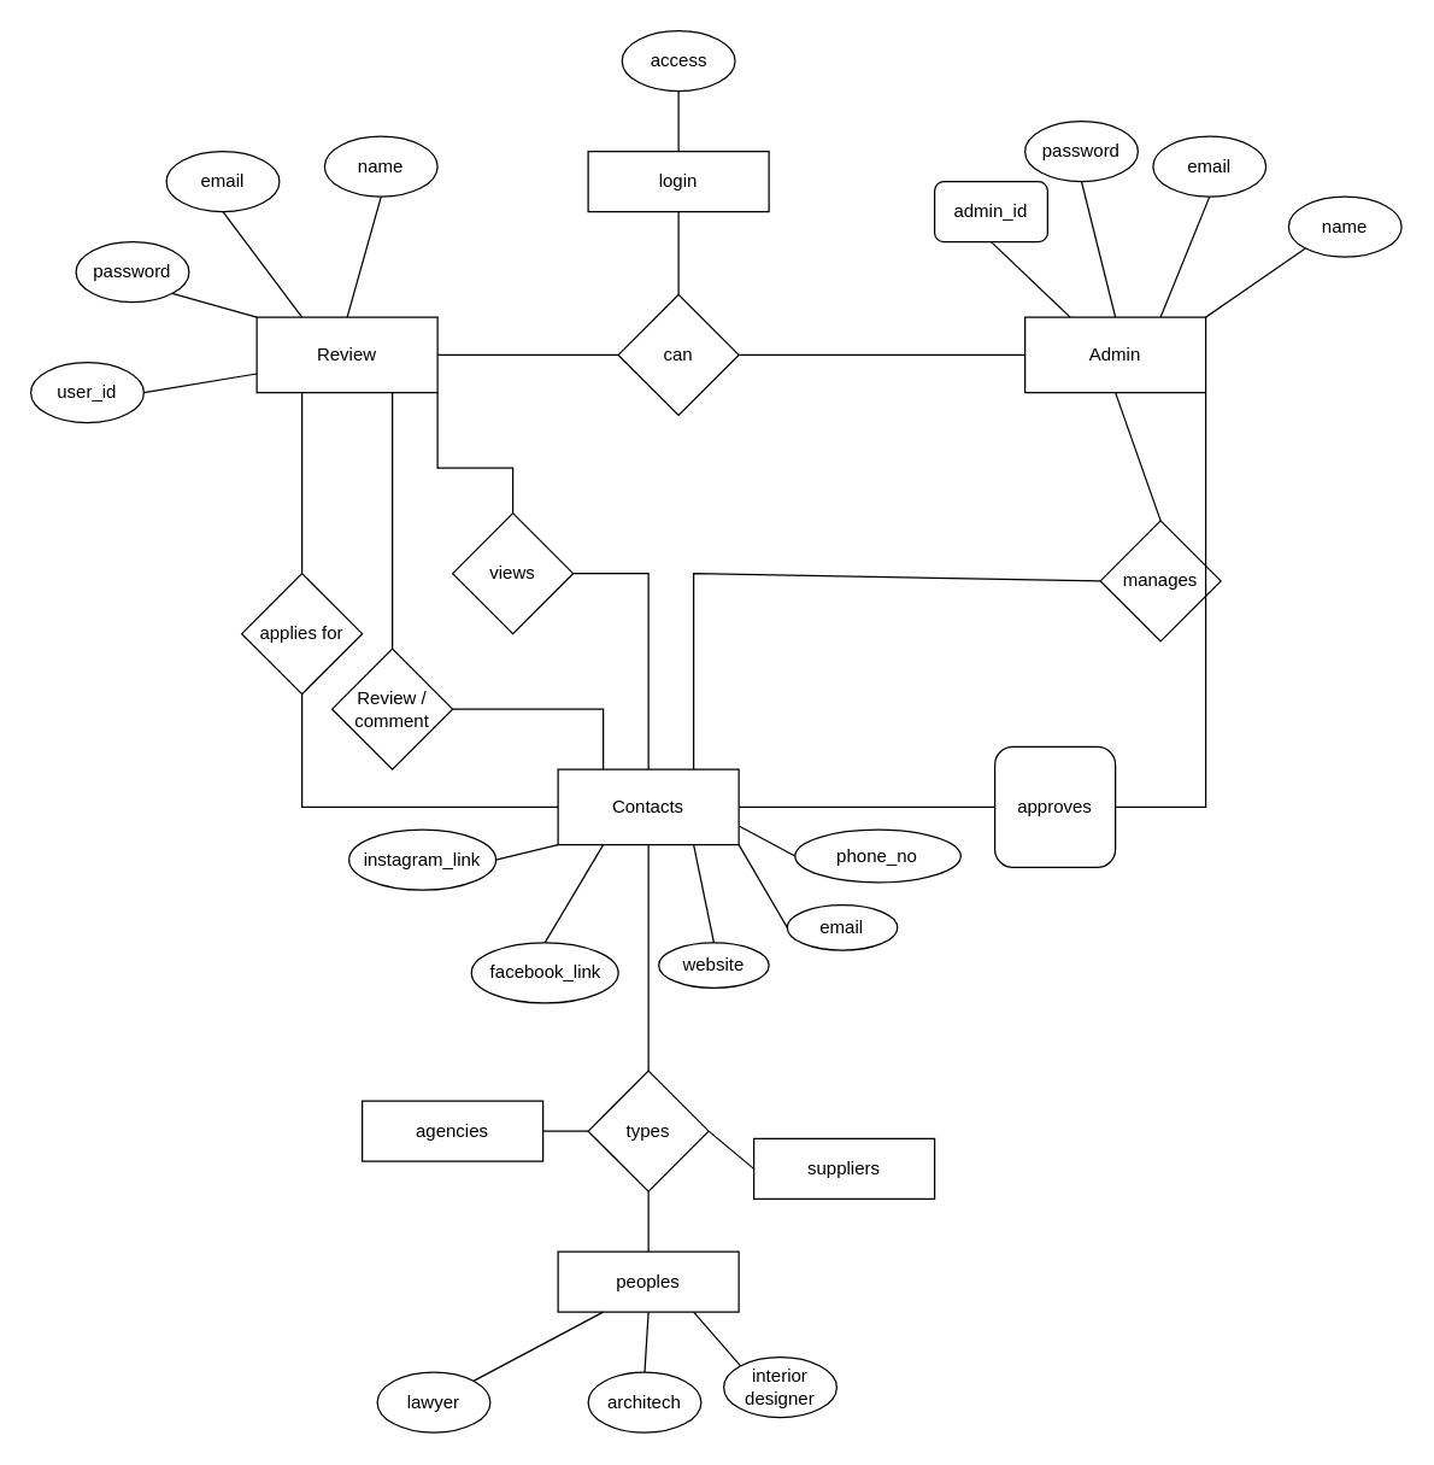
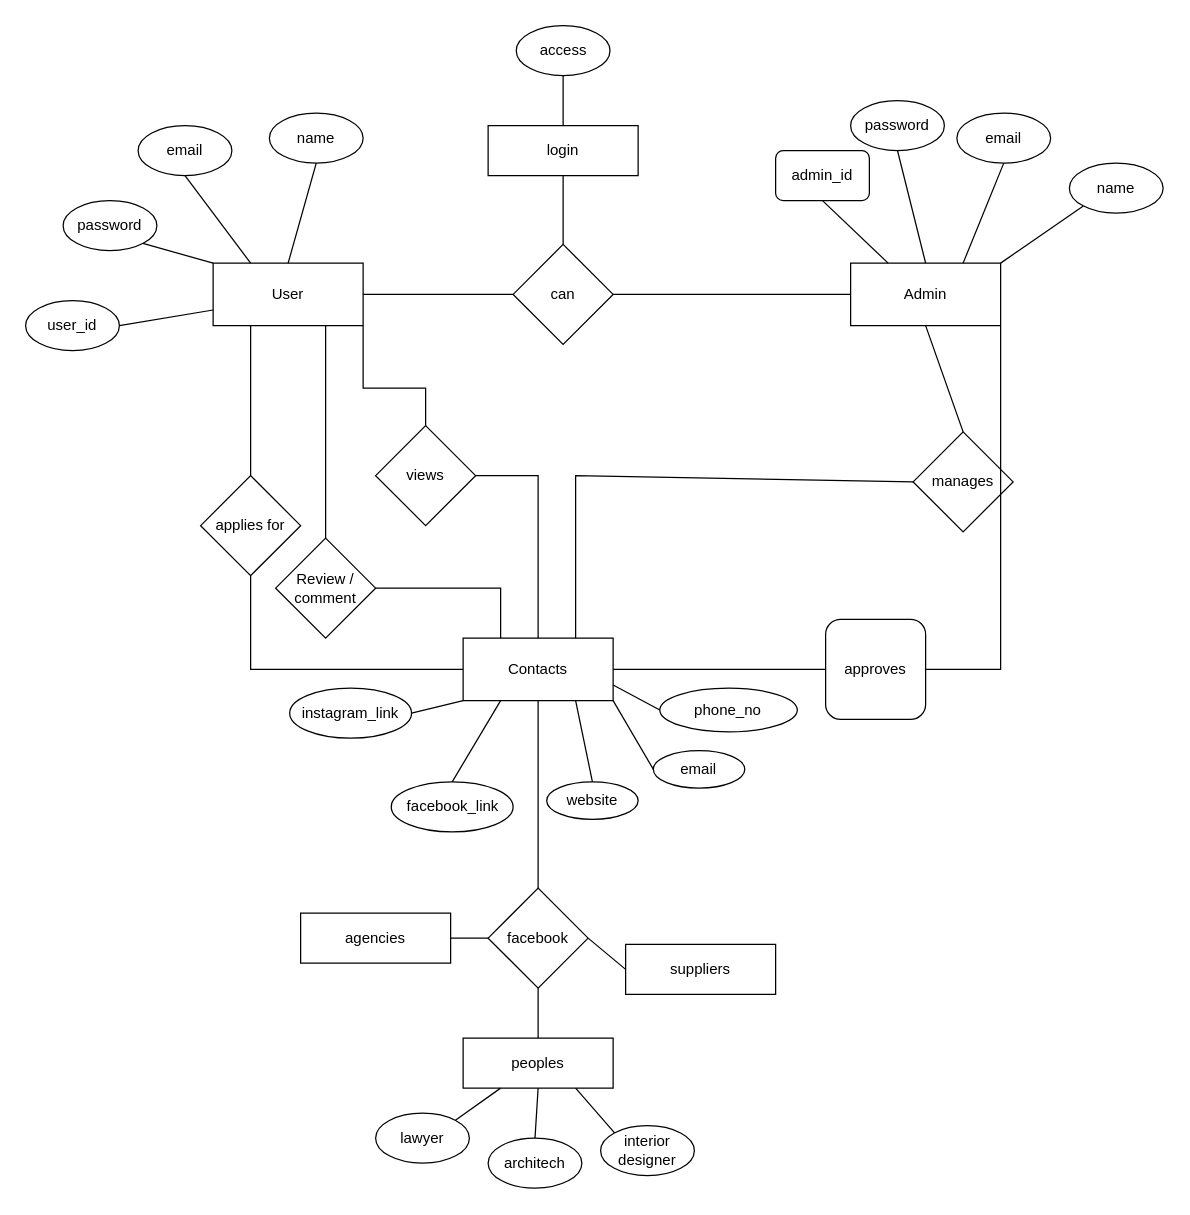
  <mxCell id="0" />
  <mxCell id="1" parent="0" />
- <mxCell id="2" value="Review" style="rounded=0;whiteSpace=wrap;html=1;" vertex="1" parent="1"><mxGeometry x="170" y="210" width="120" height="50" as="geometry" /></mxCell>
+ <mxCell id="2" value="User" style="rounded=0;whiteSpace=wrap;html=1;" vertex="1" parent="1"><mxGeometry x="170" y="210" width="120" height="50" as="geometry" /></mxCell>
  <mxCell id="3" value="email" style="ellipse;whiteSpace=wrap;html=1;" vertex="1" parent="1"><mxGeometry x="110" y="100" width="75" height="40" as="geometry" /></mxCell>
  <mxCell id="4" value="password" style="ellipse;whiteSpace=wrap;html=1;" vertex="1" parent="1"><mxGeometry x="50" y="160" width="75" height="40" as="geometry" /></mxCell>
  <mxCell id="5" value="user_id" style="ellipse;whiteSpace=wrap;html=1;" vertex="1" parent="1"><mxGeometry x="20" y="240" width="75" height="40" as="geometry" /></mxCell>
  <mxCell id="6" value="name" style="ellipse;whiteSpace=wrap;html=1;" vertex="1" parent="1"><mxGeometry x="215" y="90" width="75" height="40" as="geometry" /></mxCell>
  <mxCell id="7" value="can" style="rhombus;whiteSpace=wrap;html=1;" vertex="1" parent="1"><mxGeometry x="410" y="195" width="80" height="80" as="geometry" /></mxCell>
  <mxCell id="8" value="" style="endArrow=none;html=1;rounded=0;entryX=0.5;entryY=1;entryDx=0;entryDy=0;exitX=0.25;exitY=0;exitDx=0;exitDy=0;" edge="1" parent="1" source="2" target="3"><mxGeometry width="50" height="50" relative="1" as="geometry"><mxPoint x="256" y="126" as="sourcePoint" /><mxPoint x="218" y="80" as="targetPoint" /></mxGeometry></mxCell>
  <mxCell id="9" value="" style="endArrow=none;html=1;rounded=0;entryX=1;entryY=1;entryDx=0;entryDy=0;exitX=0;exitY=0;exitDx=0;exitDy=0;" edge="1" parent="1" source="2" target="4"><mxGeometry width="50" height="50" relative="1" as="geometry"><mxPoint x="266" y="136" as="sourcePoint" /><mxPoint x="228" y="90" as="targetPoint" /></mxGeometry></mxCell>
  <mxCell id="10" value="" style="endArrow=none;html=1;rounded=0;entryX=1;entryY=0.5;entryDx=0;entryDy=0;exitX=0;exitY=0.75;exitDx=0;exitDy=0;" edge="1" parent="1" source="2" target="5"><mxGeometry width="50" height="50" relative="1" as="geometry"><mxPoint x="276" y="146" as="sourcePoint" /><mxPoint x="238" y="100" as="targetPoint" /></mxGeometry></mxCell>
  <mxCell id="11" value="" style="endArrow=none;html=1;rounded=0;entryX=0.5;entryY=1;entryDx=0;entryDy=0;exitX=0.5;exitY=0;exitDx=0;exitDy=0;" edge="1" parent="1" source="2" target="6"><mxGeometry width="50" height="50" relative="1" as="geometry"><mxPoint x="286" y="156" as="sourcePoint" /><mxPoint x="248" y="110" as="targetPoint" /></mxGeometry></mxCell>
  <mxCell id="12" value="" style="endArrow=none;html=1;rounded=0;entryX=1;entryY=0.5;entryDx=0;entryDy=0;exitX=0;exitY=0.5;exitDx=0;exitDy=0;" edge="1" parent="1" source="7" target="2"><mxGeometry width="50" height="50" relative="1" as="geometry"><mxPoint x="296" y="166" as="sourcePoint" /><mxPoint x="258" y="120" as="targetPoint" /></mxGeometry></mxCell>
  <mxCell id="13" value="Admin" style="rounded=0;whiteSpace=wrap;html=1;" vertex="1" parent="1"><mxGeometry x="680" y="210" width="120" height="50" as="geometry" /></mxCell>
  <mxCell id="14" value="email" style="ellipse;whiteSpace=wrap;html=1;" vertex="1" parent="1"><mxGeometry x="765" y="90" width="75" height="40" as="geometry" /></mxCell>
  <mxCell id="15" value="password" style="ellipse;whiteSpace=wrap;html=1;" vertex="1" parent="1"><mxGeometry x="680" y="80" width="75" height="40" as="geometry" /></mxCell>
  <mxCell id="16" value="admin_id" style="whiteSpace=wrap;html=1;rounded=1;" vertex="1" parent="1"><mxGeometry x="620" y="120" width="75" height="40" as="geometry" /></mxCell>
  <mxCell id="17" value="name" style="ellipse;whiteSpace=wrap;html=1;" vertex="1" parent="1"><mxGeometry x="855" y="130" width="75" height="40" as="geometry" /></mxCell>
  <mxCell id="18" value="" style="endArrow=none;html=1;rounded=0;entryX=0.5;entryY=1;entryDx=0;entryDy=0;exitX=0.75;exitY=0;exitDx=0;exitDy=0;" edge="1" parent="1" source="13" target="14"><mxGeometry width="50" height="50" relative="1" as="geometry"><mxPoint x="766" y="106" as="sourcePoint" /><mxPoint x="728" y="60" as="targetPoint" /></mxGeometry></mxCell>
  <mxCell id="19" value="" style="endArrow=none;html=1;rounded=0;entryX=0.5;entryY=1;entryDx=0;entryDy=0;exitX=0.5;exitY=0;exitDx=0;exitDy=0;" edge="1" parent="1" source="13" target="15"><mxGeometry width="50" height="50" relative="1" as="geometry"><mxPoint x="776" y="116" as="sourcePoint" /><mxPoint x="738" y="70" as="targetPoint" /></mxGeometry></mxCell>
  <mxCell id="20" value="" style="endArrow=none;html=1;rounded=0;exitX=0.25;exitY=0;exitDx=0;exitDy=0;entryX=0.5;entryY=1;entryDx=0;entryDy=0;" edge="1" parent="1" source="13" target="16"><mxGeometry width="50" height="50" relative="1" as="geometry"><mxPoint x="680" y="227" as="sourcePoint" /><mxPoint x="700" y="150" as="targetPoint" /></mxGeometry></mxCell>
  <mxCell id="21" value="" style="endArrow=none;html=1;rounded=0;entryX=0;entryY=1;entryDx=0;entryDy=0;exitX=1;exitY=0;exitDx=0;exitDy=0;" edge="1" parent="1" source="13" target="17"><mxGeometry width="50" height="50" relative="1" as="geometry"><mxPoint x="796" y="136" as="sourcePoint" /><mxPoint x="758" y="90" as="targetPoint" /></mxGeometry></mxCell>
  <mxCell id="22" value="" style="endArrow=none;html=1;rounded=0;entryX=1;entryY=0.5;entryDx=0;entryDy=0;exitX=0;exitY=0.5;exitDx=0;exitDy=0;" edge="1" parent="1" source="13" target="7"><mxGeometry width="50" height="50" relative="1" as="geometry"><mxPoint x="560" y="230" as="sourcePoint" /><mxPoint x="480" y="230" as="targetPoint" /></mxGeometry></mxCell>
  <mxCell id="23" value="login" style="rounded=0;whiteSpace=wrap;html=1;" vertex="1" parent="1"><mxGeometry x="390" y="100" width="120" height="40" as="geometry" /></mxCell>
  <mxCell id="24" value="" style="endArrow=none;html=1;rounded=0;entryX=0.5;entryY=1;entryDx=0;entryDy=0;exitX=0.5;exitY=0;exitDx=0;exitDy=0;" edge="1" parent="1" source="7" target="23"><mxGeometry width="50" height="50" relative="1" as="geometry"><mxPoint x="390" y="255" as="sourcePoint" /><mxPoint x="310" y="255" as="targetPoint" /></mxGeometry></mxCell>
  <mxCell id="25" value="access" style="ellipse;whiteSpace=wrap;html=1;" vertex="1" parent="1"><mxGeometry x="412.5" y="20" width="75" height="40" as="geometry" /></mxCell>
  <mxCell id="26" value="" style="endArrow=none;html=1;rounded=0;entryX=0.5;entryY=1;entryDx=0;entryDy=0;exitX=0.5;exitY=0;exitDx=0;exitDy=0;" edge="1" parent="1" source="23" target="25"><mxGeometry width="50" height="50" relative="1" as="geometry"><mxPoint x="460" y="205" as="sourcePoint" /><mxPoint x="460" y="150" as="targetPoint" /></mxGeometry></mxCell>
  <mxCell id="27" value="manages" style="rhombus;whiteSpace=wrap;html=1;" vertex="1" parent="1"><mxGeometry x="730" y="345" width="80" height="80" as="geometry" /></mxCell>
  <mxCell id="28" value="" style="endArrow=none;html=1;rounded=0;entryX=0.5;entryY=0;entryDx=0;entryDy=0;exitX=0.5;exitY=1;exitDx=0;exitDy=0;" edge="1" parent="1" source="13" target="27"><mxGeometry width="50" height="50" relative="1" as="geometry"><mxPoint x="690" y="245" as="sourcePoint" /><mxPoint x="500" y="245" as="targetPoint" /></mxGeometry></mxCell>
  <mxCell id="29" value="views" style="rhombus;whiteSpace=wrap;html=1;" vertex="1" parent="1"><mxGeometry x="300" y="340" width="80" height="80" as="geometry" /></mxCell>
  <mxCell id="30" value="" style="endArrow=none;html=1;rounded=0;entryX=1;entryY=1;entryDx=0;entryDy=0;exitX=0.5;exitY=0;exitDx=0;exitDy=0;" edge="1" parent="1" source="29" target="2"><mxGeometry width="50" height="50" relative="1" as="geometry"><mxPoint x="340" y="310" as="sourcePoint" /><mxPoint x="300" y="260" as="targetPoint" /><Array as="points"><mxPoint x="340" y="310" /><mxPoint x="290" y="310" /></Array></mxGeometry></mxCell>
  <mxCell id="31" value="Contacts" style="rounded=0;whiteSpace=wrap;html=1;" vertex="1" parent="1"><mxGeometry x="370" y="510" width="120" height="50" as="geometry" /></mxCell>
  <mxCell id="32" value="" style="endArrow=none;html=1;rounded=0;exitX=0.5;exitY=0;exitDx=0;exitDy=0;entryX=1;entryY=0.5;entryDx=0;entryDy=0;" edge="1" parent="1" source="31" target="29"><mxGeometry width="50" height="50" relative="1" as="geometry"><mxPoint x="500" y="379.63" as="sourcePoint" /><mxPoint x="400" y="390" as="targetPoint" /><Array as="points"><mxPoint y="380" x="430" /></Array></mxGeometry></mxCell>
  <mxCell id="33" value="" style="endArrow=none;html=1;rounded=0;exitX=0;exitY=0.5;exitDx=0;exitDy=0;entryX=0.75;entryY=0;entryDx=0;entryDy=0;" edge="1" parent="1" source="27" target="31"><mxGeometry width="50" height="50" relative="1" as="geometry"><mxPoint x="670" y="379.38" as="sourcePoint" /><mxPoint x="470" y="380" as="targetPoint" /><Array as="points"><mxPoint x="460" y="380" /></Array></mxGeometry></mxCell>
- <mxCell id="34" value="types" style="rhombus;whiteSpace=wrap;html=1;direction=south;" vertex="1" parent="1"><mxGeometry x="390" y="710" width="80" height="80" as="geometry" /></mxCell>
+ <mxCell id="34" value="facebook" style="rhombus;whiteSpace=wrap;html=1;direction=south;" vertex="1" parent="1"><mxGeometry x="390" y="710" width="80" height="80" as="geometry" /></mxCell>
  <mxCell id="35" value="" style="endArrow=none;html=1;rounded=0;entryX=0.5;entryY=1;entryDx=0;entryDy=0;exitX=0;exitY=0.5;exitDx=0;exitDy=0;" edge="1" parent="1" source="34" target="31"><mxGeometry width="50" height="50" relative="1" as="geometry"><mxPoint x="500" y="580" as="sourcePoint" /><mxPoint x="380" y="580" as="targetPoint" /></mxGeometry></mxCell>
  <mxCell id="36" value="agencies" style="rounded=0;whiteSpace=wrap;html=1;" vertex="1" parent="1"><mxGeometry x="240" y="730" width="120" height="40" as="geometry" /></mxCell>
  <mxCell id="37" value="" style="endArrow=none;html=1;rounded=0;entryX=0.5;entryY=1;entryDx=0;entryDy=0;exitX=1;exitY=0.5;exitDx=0;exitDy=0;" edge="1" parent="1" source="36" target="34"><mxGeometry width="50" height="50" relative="1" as="geometry"><mxPoint x="440" y="720" as="sourcePoint" /><mxPoint x="440" y="670" as="targetPoint" /></mxGeometry></mxCell>
  <mxCell id="38" value="peoples" style="rounded=0;whiteSpace=wrap;html=1;" vertex="1" parent="1"><mxGeometry x="370" y="830" width="120" height="40" as="geometry" /></mxCell>
  <mxCell id="39" value="" style="endArrow=none;html=1;rounded=0;entryX=1;entryY=0.5;entryDx=0;entryDy=0;exitX=0.5;exitY=0;exitDx=0;exitDy=0;" edge="1" parent="1" source="38" target="34"><mxGeometry width="50" height="50" relative="1" as="geometry"><mxPoint x="340" y="760" as="sourcePoint" /><mxPoint x="400" y="760" as="targetPoint" /></mxGeometry></mxCell>
  <mxCell id="40" value="suppliers" style="rounded=0;whiteSpace=wrap;html=1;" vertex="1" parent="1"><mxGeometry x="500" y="755" width="120" height="40" as="geometry" /></mxCell>
  <mxCell id="41" value="" style="endArrow=none;html=1;rounded=0;entryX=0;entryY=0.5;entryDx=0;entryDy=0;exitX=0.5;exitY=0;exitDx=0;exitDy=0;" edge="1" parent="1" source="34" target="40"><mxGeometry width="50" height="50" relative="1" as="geometry"><mxPoint x="340" y="760" as="sourcePoint" /><mxPoint x="400" y="760" as="targetPoint" /></mxGeometry></mxCell>
  <mxCell id="42" value="" style="endArrow=none;html=1;rounded=0;exitX=1;exitY=1;exitDx=0;exitDy=0;entryX=1;entryY=0.5;entryDx=0;entryDy=0;" edge="1" parent="1" source="13" target="46"><mxGeometry width="50" height="50" relative="1" as="geometry"><mxPoint x="800" y="275" as="sourcePoint" /><mxPoint x="800" y="530" as="targetPoint" /><Array as="points"><mxPoint x="800" y="535" /></Array></mxGeometry></mxCell>
  <mxCell id="43" value="applies for" style="rhombus;whiteSpace=wrap;html=1;" vertex="1" parent="1"><mxGeometry x="160" y="380" width="80" height="80" as="geometry" /></mxCell>
  <mxCell id="44" value="" style="endArrow=none;html=1;rounded=0;entryX=0.25;entryY=1;entryDx=0;entryDy=0;exitX=0.5;exitY=0;exitDx=0;exitDy=0;" edge="1" parent="1" source="43" target="2"><mxGeometry width="50" height="50" relative="1" as="geometry"><mxPoint x="200" y="370" as="sourcePoint" /><mxPoint x="200" y="280" as="targetPoint" /></mxGeometry></mxCell>
  <mxCell id="45" value="" style="endArrow=none;html=1;rounded=0;entryX=0.5;entryY=1;entryDx=0;entryDy=0;exitX=0;exitY=0.5;exitDx=0;exitDy=0;" edge="1" parent="1" source="31" target="43"><mxGeometry width="50" height="50" relative="1" as="geometry"><mxPoint x="200" y="540" as="sourcePoint" /><mxPoint x="210" y="270" as="targetPoint" /><Array as="points"><mxPoint x="200" y="535" /></Array></mxGeometry></mxCell>
  <mxCell id="46" value="approves" style="whiteSpace=wrap;html=1;rounded=1;" vertex="1" parent="1"><mxGeometry x="660" y="495" width="80" height="80" as="geometry" /></mxCell>
  <mxCell id="47" value="" style="endArrow=none;html=1;rounded=0;entryX=1;entryY=0.5;entryDx=0;entryDy=0;exitX=0;exitY=0.5;exitDx=0;exitDy=0;" edge="1" parent="1" source="46" target="31"><mxGeometry width="50" height="50" relative="1" as="geometry"><mxPoint x="680" y="550" as="sourcePoint" /><mxPoint x="490" y="550" as="targetPoint" /></mxGeometry></mxCell>
  <mxCell id="48" value="Review /&lt;br&gt;comment" style="rhombus;whiteSpace=wrap;html=1;" vertex="1" parent="1"><mxGeometry x="220" y="430" width="80" height="80" as="geometry" /></mxCell>
  <mxCell id="49" value="" style="endArrow=none;html=1;rounded=0;entryX=0.75;entryY=1;entryDx=0;entryDy=0;exitX=0.5;exitY=0;exitDx=0;exitDy=0;" edge="1" parent="1" source="48" target="2"><mxGeometry width="50" height="50" relative="1" as="geometry"><mxPoint x="210" y="390" as="sourcePoint" /><mxPoint x="210" y="270" as="targetPoint" /></mxGeometry></mxCell>
  <mxCell id="50" value="" style="endArrow=none;html=1;rounded=0;entryX=1;entryY=0.5;entryDx=0;entryDy=0;exitX=0.25;exitY=0;exitDx=0;exitDy=0;" edge="1" parent="1" source="31" target="48"><mxGeometry width="50" height="50" relative="1" as="geometry"><mxPoint x="390" y="500" as="sourcePoint" /><mxPoint x="210" y="470" as="targetPoint" /><Array as="points"><mxPoint x="400" y="470" /></Array></mxGeometry></mxCell>
- <mxCell id="51" value="lawyer" style="ellipse;whiteSpace=wrap;html=1;" vertex="1" parent="1"><mxGeometry x="250" y="910" width="75" height="40" as="geometry" /></mxCell>
+ <mxCell id="51" value="lawyer" style="ellipse;whiteSpace=wrap;html=1;" vertex="1" parent="1"><mxGeometry x="300" y="890" width="75" height="40" as="geometry" /></mxCell>
  <mxCell id="52" value="architech" style="ellipse;whiteSpace=wrap;html=1;" vertex="1" parent="1"><mxGeometry x="390" y="910" width="75" height="40" as="geometry" /></mxCell>
  <mxCell id="53" value="interior designer" style="ellipse;whiteSpace=wrap;html=1;" vertex="1" parent="1"><mxGeometry x="480" y="900" width="75" height="40" as="geometry" /></mxCell>
  <mxCell id="54" value="" style="endArrow=none;html=1;rounded=0;entryX=0.25;entryY=1;entryDx=0;entryDy=0;exitX=1;exitY=0;exitDx=0;exitDy=0;" edge="1" parent="1" source="51" target="38"><mxGeometry width="50" height="50" relative="1" as="geometry"><mxPoint x="370" y="760" as="sourcePoint" /><mxPoint x="400" y="760" as="targetPoint" /></mxGeometry></mxCell>
  <mxCell id="55" value="" style="endArrow=none;html=1;rounded=0;entryX=0.5;entryY=1;entryDx=0;entryDy=0;exitX=0.5;exitY=0;exitDx=0;exitDy=0;" edge="1" parent="1" source="52" target="38"><mxGeometry width="50" height="50" relative="1" as="geometry"><mxPoint x="380" y="770" as="sourcePoint" /><mxPoint x="410" y="770" as="targetPoint" /></mxGeometry></mxCell>
  <mxCell id="56" value="" style="endArrow=none;html=1;rounded=0;entryX=0.75;entryY=1;entryDx=0;entryDy=0;exitX=0;exitY=0;exitDx=0;exitDy=0;" edge="1" parent="1" source="53" target="38"><mxGeometry width="50" height="50" relative="1" as="geometry"><mxPoint x="440" y="950" as="sourcePoint" /><mxPoint x="440" y="880" as="targetPoint" /></mxGeometry></mxCell>
  <mxCell id="57" value="instagram_link" style="ellipse;whiteSpace=wrap;html=1;" vertex="1" parent="1"><mxGeometry x="231.25" y="550" width="97.5" height="40" as="geometry" /></mxCell>
  <mxCell id="58" value="facebook_link" style="ellipse;whiteSpace=wrap;html=1;" vertex="1" parent="1"><mxGeometry x="312.5" y="625" width="97.5" height="40" as="geometry" /></mxCell>
  <mxCell id="59" value="email" style="ellipse;whiteSpace=wrap;html=1;" vertex="1" parent="1"><mxGeometry x="522.18" y="600" width="73.13" height="30" as="geometry" /></mxCell>
  <mxCell id="60" value="phone_no" style="ellipse;whiteSpace=wrap;html=1;" vertex="1" parent="1"><mxGeometry x="527.34" y="550" width="110" height="35" as="geometry" /></mxCell>
  <mxCell id="61" value="website" style="ellipse;whiteSpace=wrap;html=1;" vertex="1" parent="1"><mxGeometry x="436.87" y="625" width="73.13" height="30" as="geometry" /></mxCell>
  <mxCell id="62" value="" style="endArrow=none;html=1;rounded=0;entryX=0;entryY=1;entryDx=0;entryDy=0;exitX=1;exitY=0.5;exitDx=0;exitDy=0;" edge="1" parent="1" source="57" target="31"><mxGeometry width="50" height="50" relative="1" as="geometry"><mxPoint x="440" y="720" as="sourcePoint" /><mxPoint x="440" y="570" as="targetPoint" /></mxGeometry></mxCell>
  <mxCell id="63" value="" style="endArrow=none;html=1;rounded=0;entryX=0.25;entryY=1;entryDx=0;entryDy=0;exitX=0.5;exitY=0;exitDx=0;exitDy=0;" edge="1" parent="1" source="58" target="31"><mxGeometry width="50" height="50" relative="1" as="geometry"><mxPoint x="359" y="590" as="sourcePoint" /><mxPoint x="380" y="570" as="targetPoint" /></mxGeometry></mxCell>
  <mxCell id="64" value="" style="endArrow=none;html=1;rounded=0;entryX=0.75;entryY=1;entryDx=0;entryDy=0;exitX=0.5;exitY=0;exitDx=0;exitDy=0;" edge="1" parent="1" source="61" target="31"><mxGeometry width="50" height="50" relative="1" as="geometry"><mxPoint x="371" y="635" as="sourcePoint" /><mxPoint x="410" y="570" as="targetPoint" /></mxGeometry></mxCell>
  <mxCell id="65" value="" style="endArrow=none;html=1;rounded=0;entryX=1;entryY=1;entryDx=0;entryDy=0;exitX=0;exitY=0.5;exitDx=0;exitDy=0;" edge="1" parent="1" source="59" target="31"><mxGeometry width="50" height="50" relative="1" as="geometry"><mxPoint x="483" y="635" as="sourcePoint" /><mxPoint x="470" y="570" as="targetPoint" /></mxGeometry></mxCell>
  <mxCell id="66" value="" style="endArrow=none;html=1;rounded=0;entryX=1;entryY=0.75;entryDx=0;entryDy=0;exitX=0;exitY=0.5;exitDx=0;exitDy=0;" edge="1" parent="1" source="60" target="31"><mxGeometry width="50" height="50" relative="1" as="geometry"><mxPoint x="532" y="625" as="sourcePoint" /><mxPoint x="500" y="570" as="targetPoint" /></mxGeometry></mxCell>
